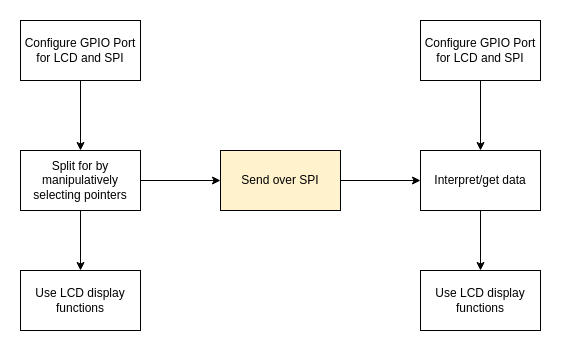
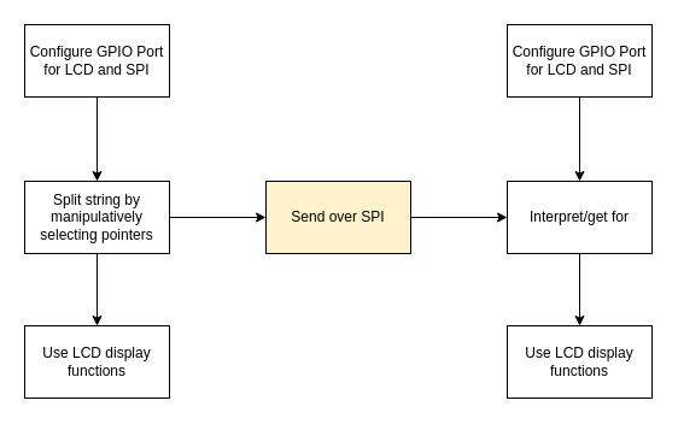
  <mxCell id="0" />
  <mxCell id="1" parent="0" />
  <mxCell id="2" value="&lt;font style=&quot;font-size: 12px&quot;&gt;Configure GPIO Port for LCD and SPI&lt;/font&gt;" style="rounded=0;whiteSpace=wrap;html=1;" vertex="1" parent="1"><mxGeometry x="20" y="20" width="120" height="60" as="geometry" /></mxCell>
  <mxCell id="3" value="" style="endArrow=classic;html=1;exitX=0.5;exitY=1;exitDx=0;exitDy=0;" edge="1" parent="1" source="2"><mxGeometry width="50" height="50" relative="1" as="geometry"><mxPoint x="20" y="150" as="sourcePoint" /><mxPoint x="80" y="150" as="targetPoint" /></mxGeometry></mxCell>
  <mxCell id="4" value="Use LCD display functions" style="rounded=0;whiteSpace=wrap;html=1;" vertex="1" parent="1"><mxGeometry x="20" y="270" width="120" height="60" as="geometry" /></mxCell>
- <mxCell id="5" value="Split for by manipulatively selecting pointers" style="rounded=0;whiteSpace=wrap;html=1;" vertex="1" parent="1"><mxGeometry x="20" y="150" width="120" height="60" as="geometry" /></mxCell>
+ <mxCell id="5" value="Split string by manipulatively selecting pointers" style="rounded=0;whiteSpace=wrap;html=1;" vertex="1" parent="1"><mxGeometry x="20" y="150" width="120" height="60" as="geometry" /></mxCell>
  <mxCell id="6" value="" style="endArrow=classic;html=1;" edge="1" parent="1"><mxGeometry width="50" height="50" relative="1" as="geometry"><mxPoint x="140" y="180" as="sourcePoint" /><mxPoint x="220" y="180" as="targetPoint" /></mxGeometry></mxCell>
  <mxCell id="7" value="Send over SPI" style="rounded=0;whiteSpace=wrap;html=1;fillColor=#fff2cc;" vertex="1" parent="1"><mxGeometry x="220" y="150" width="120" height="60" as="geometry" /></mxCell>
  <mxCell id="8" value="" style="endArrow=classic;html=1;" edge="1" parent="1"><mxGeometry width="50" height="50" relative="1" as="geometry"><mxPoint x="340" y="180" as="sourcePoint" /><mxPoint x="420" y="180" as="targetPoint" /></mxGeometry></mxCell>
- <mxCell id="9" value="Interpret/get data" style="rounded=0;whiteSpace=wrap;html=1;" vertex="1" parent="1"><mxGeometry x="420" y="150" width="120" height="60" as="geometry" /></mxCell>
+ <mxCell id="9" value="Interpret/get for" style="rounded=0;whiteSpace=wrap;html=1;" vertex="1" parent="1"><mxGeometry x="420" y="150" width="120" height="60" as="geometry" /></mxCell>
  <mxCell id="10" value="&lt;font style=&quot;font-size: 12px&quot;&gt;Configure GPIO Port for LCD and SPI&lt;/font&gt;" style="rounded=0;whiteSpace=wrap;html=1;" vertex="1" parent="1"><mxGeometry x="420" y="20" width="120" height="60" as="geometry" /></mxCell>
  <mxCell id="11" value="" style="endArrow=classic;html=1;exitX=0.5;exitY=1;exitDx=0;exitDy=0;entryX=0.5;entryY=0;entryDx=0;entryDy=0;" edge="1" parent="1" source="10" target="9"><mxGeometry width="50" height="50" relative="1" as="geometry"><mxPoint x="470" y="140" as="sourcePoint" /><mxPoint x="520" y="90" as="targetPoint" /></mxGeometry></mxCell>
  <mxCell id="12" value="Use LCD display functions" style="rounded=0;whiteSpace=wrap;html=1;" vertex="1" parent="1"><mxGeometry x="420" y="270" width="120" height="60" as="geometry" /></mxCell>
  <mxCell id="13" value="" style="endArrow=classic;html=1;entryX=0.5;entryY=0;entryDx=0;entryDy=0;exitX=0.5;exitY=1;exitDx=0;exitDy=0;" edge="1" parent="1" source="5" target="4"><mxGeometry width="50" height="50" relative="1" as="geometry"><mxPoint x="60" y="260" as="sourcePoint" /><mxPoint x="110" y="210" as="targetPoint" /></mxGeometry></mxCell>
  <mxCell id="14" value="" style="endArrow=classic;html=1;exitX=0.5;exitY=1;exitDx=0;exitDy=0;entryX=0.5;entryY=0;entryDx=0;entryDy=0;" edge="1" parent="1" source="9" target="12"><mxGeometry width="50" height="50" relative="1" as="geometry"><mxPoint x="410" y="410" as="sourcePoint" /><mxPoint x="460" y="360" as="targetPoint" /></mxGeometry></mxCell>
